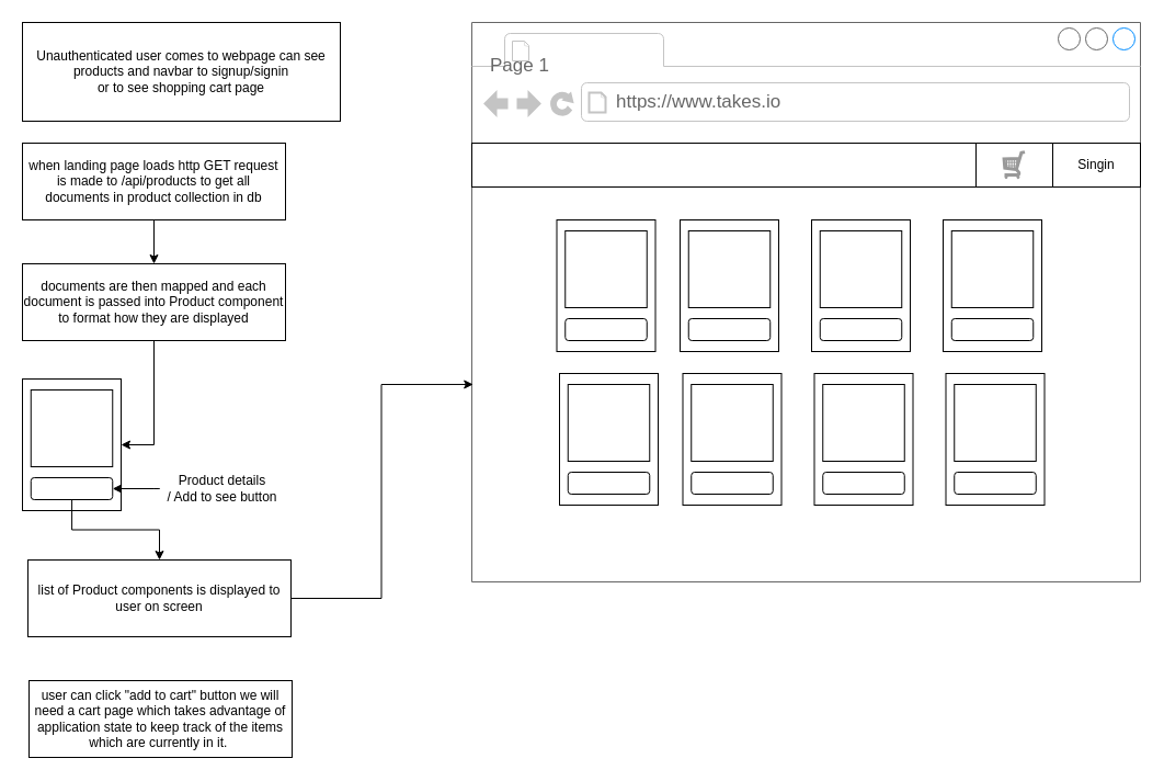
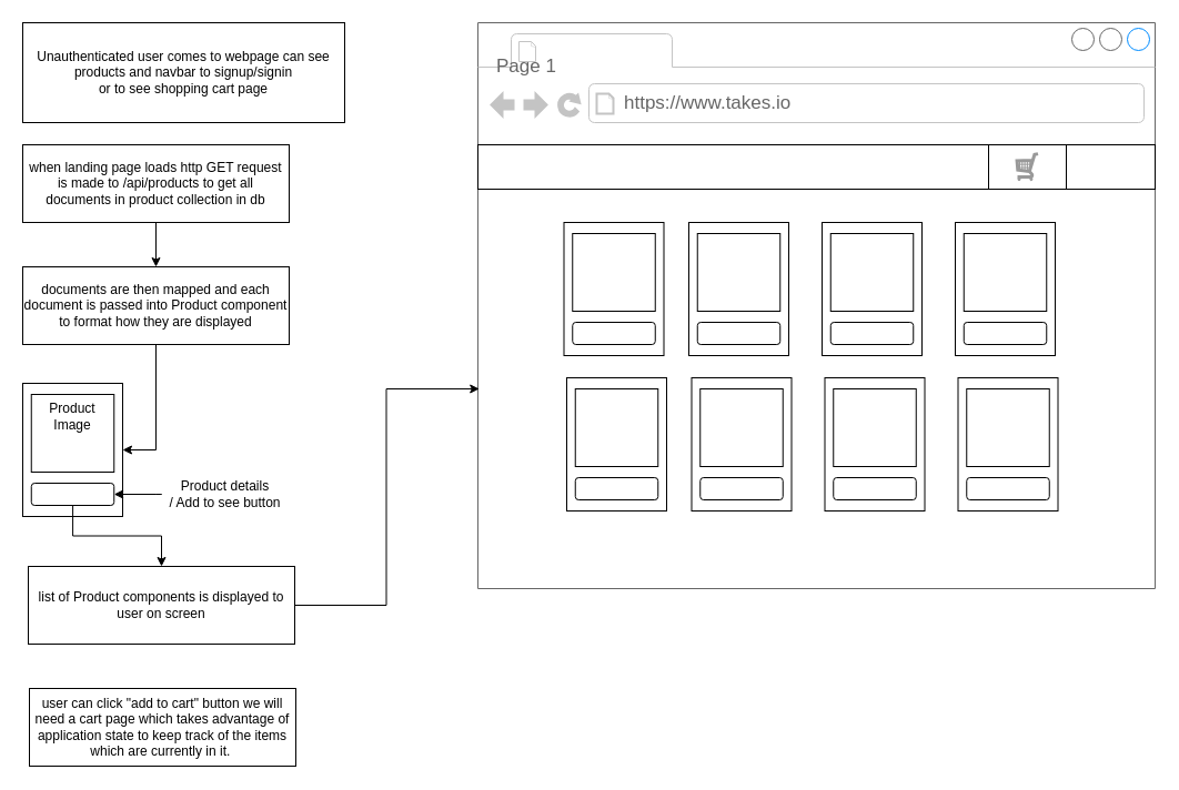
  <mxCell id="0" />
  <mxCell id="1" parent="0" />
  <mxCell id="2" value="" style="strokeWidth=1;shadow=0;dashed=0;align=center;html=1;shape=mxgraph.mockup.containers.browserWindow;rSize=0;strokeColor=#666666;strokeColor2=#008cff;strokeColor3=#c4c4c4;mainText=,;recursiveResize=0;" parent="1" vertex="1"><mxGeometry x="430" y="20" width="610" height="510" as="geometry" /></mxCell>
  <mxCell id="3" value="Page 1" style="strokeWidth=1;shadow=0;dashed=0;align=center;html=1;shape=mxgraph.mockup.containers.anchor;fontSize=17;fontColor=#666666;align=left;" parent="2" vertex="1"><mxGeometry x="15" y="27" width="110" height="26" as="geometry" /></mxCell>
  <mxCell id="4" value="https://www.takes.io" style="strokeWidth=1;shadow=0;dashed=0;align=center;html=1;shape=mxgraph.mockup.containers.anchor;rSize=0;fontSize=17;fontColor=#666666;align=left;" parent="2" vertex="1"><mxGeometry x="130" y="60" width="250" height="26" as="geometry" /></mxCell>
  <mxCell id="5" value="" style="rounded=0;whiteSpace=wrap;html=1;" parent="2" vertex="1"><mxGeometry y="110" width="610" height="40" as="geometry" /></mxCell>
  <mxCell id="6" value="" style="rounded=0;whiteSpace=wrap;html=1;" parent="2" vertex="1"><mxGeometry x="530" y="110" width="80" height="40" as="geometry" /></mxCell>
- <mxCell id="7" value="Singin" style="text;html=1;strokeColor=none;fillColor=none;align=center;verticalAlign=middle;whiteSpace=wrap;rounded=0;" parent="2" vertex="1"><mxGeometry x="550" y="120" width="40" height="20" as="geometry" /></mxCell>
  <mxCell id="8" value="" style="group" parent="2" vertex="1" connectable="0"><mxGeometry x="77.5" y="180" width="450" height="130" as="geometry" /></mxCell>
  <mxCell id="9" value="" style="group" parent="8" vertex="1" connectable="0"><mxGeometry width="450" height="130" as="geometry" /></mxCell>
  <mxCell id="10" value="" style="group" parent="9" vertex="1" connectable="0"><mxGeometry width="450" height="130" as="geometry" /></mxCell>
  <mxCell id="11" value="" style="group" parent="10" vertex="1" connectable="0"><mxGeometry width="90" height="120" as="geometry" /></mxCell>
  <mxCell id="12" value="" style="rounded=0;whiteSpace=wrap;html=1;" parent="11" vertex="1"><mxGeometry width="90" height="120" as="geometry" /></mxCell>
  <mxCell id="13" value="" style="group" parent="11" vertex="1" connectable="0"><mxGeometry x="7.75" y="10" width="74.5" height="100" as="geometry" /></mxCell>
  <mxCell id="14" value="" style="rounded=1;whiteSpace=wrap;html=1;" parent="13" vertex="1"><mxGeometry y="80" width="74.5" height="20" as="geometry" /></mxCell>
  <mxCell id="15" value="" style="rounded=0;whiteSpace=wrap;html=1;" parent="13" vertex="1"><mxGeometry width="74.5" height="70" as="geometry" /></mxCell>
  <mxCell id="16" value="" style="group" parent="8" vertex="1" connectable="0"><mxGeometry x="112.5" width="90" height="120" as="geometry" /></mxCell>
  <mxCell id="17" value="" style="rounded=0;whiteSpace=wrap;html=1;" parent="16" vertex="1"><mxGeometry width="90" height="120" as="geometry" /></mxCell>
  <mxCell id="18" value="" style="group" parent="16" vertex="1" connectable="0"><mxGeometry x="7.75" y="10" width="74.5" height="100" as="geometry" /></mxCell>
  <mxCell id="19" value="" style="rounded=1;whiteSpace=wrap;html=1;" parent="18" vertex="1"><mxGeometry y="80" width="74.5" height="20" as="geometry" /></mxCell>
  <mxCell id="20" value="" style="rounded=0;whiteSpace=wrap;html=1;" parent="18" vertex="1"><mxGeometry width="74.5" height="70" as="geometry" /></mxCell>
  <mxCell id="21" value="" style="group" parent="8" vertex="1" connectable="0"><mxGeometry x="232.5" width="90" height="120" as="geometry" /></mxCell>
  <mxCell id="22" value="" style="rounded=0;whiteSpace=wrap;html=1;" parent="21" vertex="1"><mxGeometry width="90" height="120" as="geometry" /></mxCell>
  <mxCell id="23" value="" style="group" parent="21" vertex="1" connectable="0"><mxGeometry x="7.75" y="10" width="74.5" height="100" as="geometry" /></mxCell>
  <mxCell id="24" value="" style="rounded=1;whiteSpace=wrap;html=1;" parent="23" vertex="1"><mxGeometry y="80" width="74.5" height="20" as="geometry" /></mxCell>
  <mxCell id="25" value="" style="rounded=0;whiteSpace=wrap;html=1;" parent="23" vertex="1"><mxGeometry width="74.5" height="70" as="geometry" /></mxCell>
  <mxCell id="26" value="" style="group" parent="8" vertex="1" connectable="0"><mxGeometry x="352.5" width="90" height="120" as="geometry" /></mxCell>
  <mxCell id="27" value="" style="rounded=0;whiteSpace=wrap;html=1;" parent="26" vertex="1"><mxGeometry width="90" height="120" as="geometry" /></mxCell>
  <mxCell id="28" value="" style="group" parent="26" vertex="1" connectable="0"><mxGeometry x="7.75" y="10" width="74.5" height="100" as="geometry" /></mxCell>
  <mxCell id="29" value="" style="rounded=1;whiteSpace=wrap;html=1;" parent="28" vertex="1"><mxGeometry y="80" width="74.5" height="20" as="geometry" /></mxCell>
  <mxCell id="30" value="" style="rounded=0;whiteSpace=wrap;html=1;" parent="28" vertex="1"><mxGeometry width="74.5" height="70" as="geometry" /></mxCell>
  <mxCell id="31" value="" style="group" parent="2" vertex="1" connectable="0"><mxGeometry x="80" y="320" width="450" height="130" as="geometry" /></mxCell>
  <mxCell id="32" value="" style="group" parent="31" vertex="1" connectable="0"><mxGeometry width="450" height="130" as="geometry" /></mxCell>
  <mxCell id="33" value="" style="group" parent="32" vertex="1" connectable="0"><mxGeometry width="450" height="130" as="geometry" /></mxCell>
  <mxCell id="34" value="" style="group" parent="33" vertex="1" connectable="0"><mxGeometry width="90" height="120" as="geometry" /></mxCell>
  <mxCell id="35" value="" style="rounded=0;whiteSpace=wrap;html=1;" parent="34" vertex="1"><mxGeometry width="90" height="120" as="geometry" /></mxCell>
  <mxCell id="36" value="" style="group" parent="34" vertex="1" connectable="0"><mxGeometry x="7.75" y="10" width="74.5" height="100" as="geometry" /></mxCell>
  <mxCell id="37" value="" style="rounded=1;whiteSpace=wrap;html=1;" parent="36" vertex="1"><mxGeometry y="80" width="74.5" height="20" as="geometry" /></mxCell>
  <mxCell id="38" value="" style="rounded=0;whiteSpace=wrap;html=1;" parent="36" vertex="1"><mxGeometry width="74.5" height="70" as="geometry" /></mxCell>
  <mxCell id="39" value="" style="group" parent="31" vertex="1" connectable="0"><mxGeometry x="112.5" width="90" height="120" as="geometry" /></mxCell>
  <mxCell id="40" value="" style="rounded=0;whiteSpace=wrap;html=1;" parent="39" vertex="1"><mxGeometry width="90" height="120" as="geometry" /></mxCell>
  <mxCell id="41" value="" style="group" parent="39" vertex="1" connectable="0"><mxGeometry x="7.75" y="10" width="74.5" height="100" as="geometry" /></mxCell>
  <mxCell id="42" value="" style="rounded=1;whiteSpace=wrap;html=1;" parent="41" vertex="1"><mxGeometry y="80" width="74.5" height="20" as="geometry" /></mxCell>
  <mxCell id="43" value="" style="rounded=0;whiteSpace=wrap;html=1;" parent="41" vertex="1"><mxGeometry width="74.5" height="70" as="geometry" /></mxCell>
  <mxCell id="44" value="" style="group" parent="31" vertex="1" connectable="0"><mxGeometry x="232.5" width="90" height="120" as="geometry" /></mxCell>
  <mxCell id="45" value="" style="rounded=0;whiteSpace=wrap;html=1;" parent="44" vertex="1"><mxGeometry width="90" height="120" as="geometry" /></mxCell>
  <mxCell id="46" value="" style="group" parent="44" vertex="1" connectable="0"><mxGeometry x="7.75" y="10" width="74.5" height="100" as="geometry" /></mxCell>
  <mxCell id="47" value="" style="rounded=1;whiteSpace=wrap;html=1;" parent="46" vertex="1"><mxGeometry y="80" width="74.5" height="20" as="geometry" /></mxCell>
  <mxCell id="48" value="" style="rounded=0;whiteSpace=wrap;html=1;" parent="46" vertex="1"><mxGeometry width="74.5" height="70" as="geometry" /></mxCell>
  <mxCell id="49" value="" style="group" parent="31" vertex="1" connectable="0"><mxGeometry x="352.5" width="90" height="120" as="geometry" /></mxCell>
  <mxCell id="50" value="" style="rounded=0;whiteSpace=wrap;html=1;" parent="49" vertex="1"><mxGeometry width="90" height="120" as="geometry" /></mxCell>
  <mxCell id="51" value="" style="group" parent="49" vertex="1" connectable="0"><mxGeometry x="7.75" y="10" width="74.5" height="100" as="geometry" /></mxCell>
  <mxCell id="52" value="" style="rounded=1;whiteSpace=wrap;html=1;" parent="51" vertex="1"><mxGeometry y="80" width="74.5" height="20" as="geometry" /></mxCell>
  <mxCell id="53" value="" style="rounded=0;whiteSpace=wrap;html=1;" parent="51" vertex="1"><mxGeometry width="74.5" height="70" as="geometry" /></mxCell>
  <mxCell id="54" value="" style="rounded=0;whiteSpace=wrap;html=1;" parent="2" vertex="1"><mxGeometry x="460" y="110" width="70" height="40" as="geometry" /></mxCell>
  <mxCell id="55" value="" style="verticalLabelPosition=bottom;shadow=0;dashed=0;align=center;html=1;verticalAlign=top;strokeWidth=1;shape=mxgraph.mockup.misc.shoppingCart;strokeColor=#999999;" parent="2" vertex="1"><mxGeometry x="485" y="117.5" width="20" height="25" as="geometry" /></mxCell>
  <mxCell id="56" value="" style="group" parent="1" vertex="1" connectable="0"><mxGeometry x="20" y="20" width="290" height="90" as="geometry" /></mxCell>
  <mxCell id="57" value="" style="rounded=0;whiteSpace=wrap;html=1;" parent="56" vertex="1"><mxGeometry width="290" height="90" as="geometry" /></mxCell>
  <mxCell id="58" value="Unauthenticated user comes to webpage can see products and navbar to signup/signin&lt;br&gt;or to see shopping cart page" style="text;html=1;strokeColor=none;fillColor=none;align=center;verticalAlign=middle;whiteSpace=wrap;rounded=0;" parent="56" vertex="1"><mxGeometry width="290" height="90" as="geometry" /></mxCell>
  <mxCell id="59" value="" style="rounded=0;whiteSpace=wrap;html=1;" parent="1" vertex="1"><mxGeometry x="20" y="130" width="240" height="70" as="geometry" /></mxCell>
  <mxCell id="60" value="" style="edgeStyle=orthogonalEdgeStyle;rounded=0;orthogonalLoop=1;jettySize=auto;html=1;" parent="1" source="61" target="64" edge="1"><mxGeometry relative="1" as="geometry" /></mxCell>
  <mxCell id="61" value="when landing page loads http GET request is made to /api/products to get all documents in product collection in db" style="text;html=1;strokeColor=none;fillColor=none;align=center;verticalAlign=middle;whiteSpace=wrap;rounded=0;" parent="1" vertex="1"><mxGeometry x="20" y="130" width="240" height="70" as="geometry" /></mxCell>
  <mxCell id="62" value="" style="rounded=0;whiteSpace=wrap;html=1;" parent="1" vertex="1"><mxGeometry x="20" y="240" width="240" height="70" as="geometry" /></mxCell>
  <mxCell id="63" style="edgeStyle=orthogonalEdgeStyle;rounded=0;orthogonalLoop=1;jettySize=auto;html=1;entryX=1;entryY=0.5;entryDx=0;entryDy=0;" parent="1" source="64" target="70" edge="1"><mxGeometry relative="1" as="geometry" /></mxCell>
  <mxCell id="64" value="documents are then mapped and each document&amp;nbsp;is passed into Product component to format how they are displayed" style="text;html=1;strokeColor=none;fillColor=none;align=center;verticalAlign=middle;whiteSpace=wrap;rounded=0;" parent="1" vertex="1"><mxGeometry x="20" y="240" width="240" height="70" as="geometry" /></mxCell>
  <mxCell id="65" value="" style="group" parent="1" vertex="1" connectable="0"><mxGeometry x="20" y="510" width="245" height="70" as="geometry" /></mxCell>
  <mxCell id="66" value="" style="rounded=0;whiteSpace=wrap;html=1;" parent="65" vertex="1"><mxGeometry x="5" width="240" height="70" as="geometry" /></mxCell>
  <mxCell id="67" value="list of Product components is displayed to user on screen" style="text;html=1;strokeColor=none;fillColor=none;align=center;verticalAlign=middle;whiteSpace=wrap;rounded=0;" parent="65" vertex="1"><mxGeometry x="5" width="240" height="70" as="geometry" /></mxCell>
  <mxCell id="68" value="" style="group" parent="1" vertex="1" connectable="0"><mxGeometry x="20" y="345" width="255" height="120" as="geometry" /></mxCell>
  <mxCell id="69" value="" style="group" parent="68" vertex="1" connectable="0"><mxGeometry width="90" height="120" as="geometry" /></mxCell>
  <mxCell id="70" value="" style="rounded=0;whiteSpace=wrap;html=1;" parent="69" vertex="1"><mxGeometry width="90" height="120" as="geometry" /></mxCell>
  <mxCell id="71" value="" style="group" parent="69" vertex="1" connectable="0"><mxGeometry x="7.75" y="10" width="74.5" height="100" as="geometry" /></mxCell>
  <mxCell id="72" value="" style="rounded=1;whiteSpace=wrap;html=1;" parent="71" vertex="1"><mxGeometry y="80" width="74.5" height="20" as="geometry" /></mxCell>
  <mxCell id="73" value="" style="rounded=0;whiteSpace=wrap;html=1;" parent="71" vertex="1"><mxGeometry width="74.5" height="70" as="geometry" /></mxCell>
+ <mxCell id="74" value="Product Image" style="text;html=1;strokeColor=none;fillColor=none;align=center;verticalAlign=middle;whiteSpace=wrap;rounded=0;" parent="71" vertex="1"><mxGeometry x="17.25" y="10" width="40" height="20" as="geometry" /></mxCell>
  <mxCell id="75" value="Product details&lt;br&gt;/ Add to see button" style="text;html=1;strokeColor=none;fillColor=none;align=center;verticalAlign=middle;whiteSpace=wrap;rounded=0;" parent="68" vertex="1"><mxGeometry x="110" y="80" width="145" height="40" as="geometry" /></mxCell>
  <mxCell id="76" value="" style="endArrow=classic;html=1;entryX=1;entryY=0.5;entryDx=0;entryDy=0;" parent="68" target="72" edge="1"><mxGeometry width="50" height="50" relative="1" as="geometry"><mxPoint x="90" y="100" as="sourcePoint" /><mxPoint y="-60.5" as="targetPoint" /><Array as="points"><mxPoint x="130" y="100" /></Array></mxGeometry></mxCell>
  <mxCell id="77" value="" style="edgeStyle=orthogonalEdgeStyle;rounded=0;orthogonalLoop=1;jettySize=auto;html=1;" parent="1" source="72" target="67" edge="1"><mxGeometry relative="1" as="geometry" /></mxCell>
  <mxCell id="78" style="edgeStyle=orthogonalEdgeStyle;rounded=0;orthogonalLoop=1;jettySize=auto;html=1;entryX=0.002;entryY=0.647;entryDx=0;entryDy=0;entryPerimeter=0;" parent="1" source="67" target="2" edge="1"><mxGeometry relative="1" as="geometry" /></mxCell>
  <mxCell id="79" value="" style="group" parent="1" vertex="1" connectable="0"><mxGeometry x="21" y="620" width="245" height="70" as="geometry" /></mxCell>
  <mxCell id="80" value="" style="rounded=0;whiteSpace=wrap;html=1;" parent="79" vertex="1"><mxGeometry x="5" width="240" height="70" as="geometry" /></mxCell>
  <mxCell id="81" value="user can click &quot;add to cart&quot; button we will need a cart page which takes advantage of application state to keep track of the items which are currently in it.&amp;nbsp;" style="text;html=1;strokeColor=none;fillColor=none;align=center;verticalAlign=middle;whiteSpace=wrap;rounded=0;" parent="79" vertex="1"><mxGeometry x="5" width="240" height="70" as="geometry" /></mxCell>
